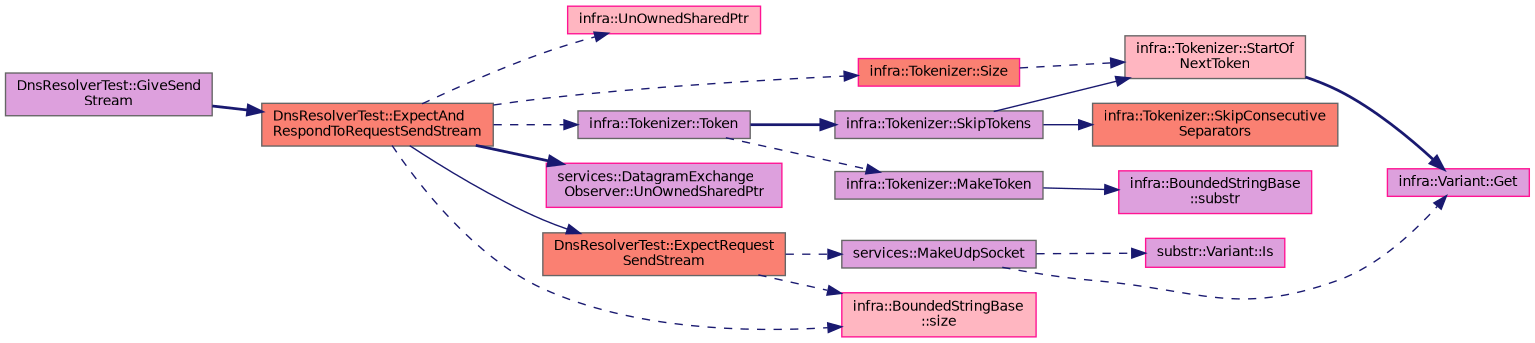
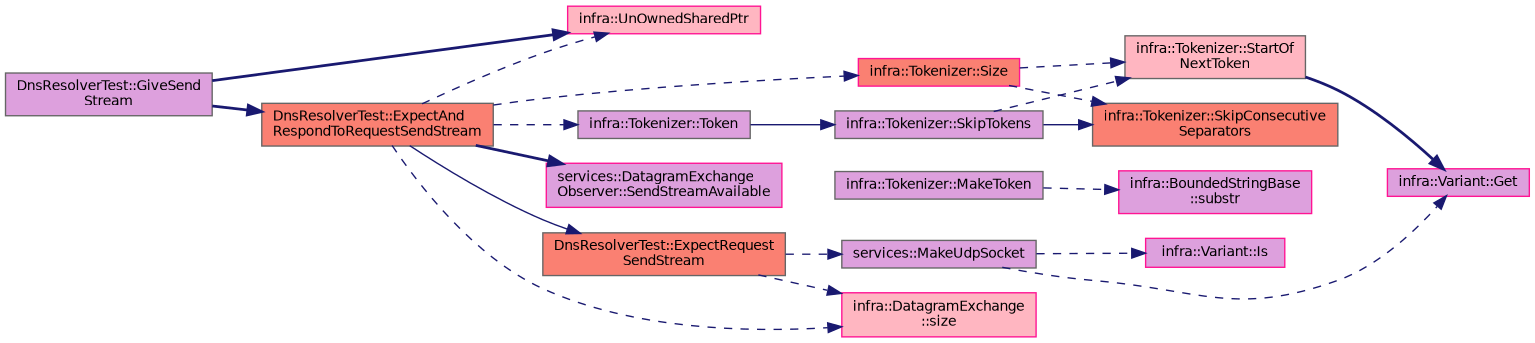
  digraph {
    rankdir=LR
    node [color=gray40 fillcolor=plum fontname=Helvetica fontsize=10 shape=record style=filled]
    edge [color=midnightblue fontname=Helvetica fontsize=10 labelfontname=Helvetica labelfontsize=10 style=dashed]
    n1 [fontcolor=black height=0.2 label="DnsResolverTest::GiveSend\lStream" width=0.4]
    n2 [fillcolor=salmon height=0.2 label="DnsResolverTest::ExpectAnd\lRespondToRequestSendStream" width=0.4]
    n3 [color=deeppink fillcolor=lightpink height=0.2 label="infra::UnOwnedSharedPtr" width=0.4]
    n4 [fillcolor=salmon height=0.2 label="DnsResolverTest::ExpectRequest\lSendStream" width=0.4]
-   n5 [color=deeppink fillcolor=lightpink height=0.2 label="infra::BoundedStringBase\l::size" width=0.4]
-   n6 [color=deeppink height=0.2 label="services::DatagramExchange\lObserver::UnOwnedSharedPtr" width=0.4]
+   n5 [color=deeppink fillcolor=lightpink height=0.2 label="infra::DatagramExchange\l::size" width=0.4]
+   n6 [color=deeppink height=0.2 label="services::DatagramExchange\lObserver::SendStreamAvailable" width=0.4]
    n7 [color=deeppink fillcolor=salmon height=0.2 label="infra::Tokenizer::Size" width=0.4]
    n8 [height=0.2 label="infra::Tokenizer::Token" width=0.4]
    n9 [height=0.2 label="services::MakeUdpSocket" width=0.4]
    n10 [fillcolor=salmon height=0.2 label="infra::Tokenizer::SkipConsecutive\lSeparators" width=0.4]
    n11 [fillcolor=lightpink height=0.2 label="infra::Tokenizer::StartOf\lNextToken" width=0.4]
    n12 [height=0.2 label="infra::Tokenizer::SkipTokens" width=0.4]
    n13 [height=0.2 label="infra::Tokenizer::MakeToken" width=0.4]
-   n14 [color=deeppink height=0.2 label="substr::Variant::Is" width=0.4]
+   n14 [color=deeppink height=0.2 label="infra::Variant::Is" width=0.4]
    n15 [color=deeppink height=0.2 label="infra::Variant::Get" width=0.4]
    n16 [color=deeppink height=0.2 label="infra::BoundedStringBase\l::substr" width=0.4]
    n1 -> n2 [style=bold]
+   n1 -> n3 [style=bold]
    n2 -> n3
    n2 -> n4 [style=solid]
    n2 -> n5
    n2 -> n6 [style=bold]
    n2 -> n7
    n2 -> n8
    n4 -> n5
    n4 -> n9
+   n7 -> n10
    n7 -> n11
-   n8 -> n12 [style=bold]
-   n8 -> n13
+   n8 -> n12 [style=solid]
    n9 -> n14
    n9 -> n15
    n11 -> n15 [style=bold]
    n12 -> n10 [style=solid]
-   n12 -> n11 [style=solid]
-   n13 -> n16 [style=solid]
+   n12 -> n11
+   n13 -> n16
  }
